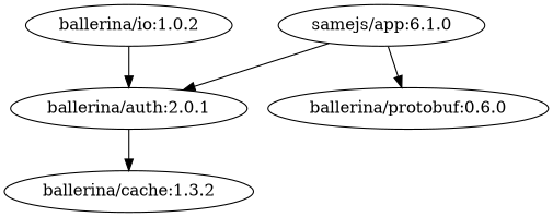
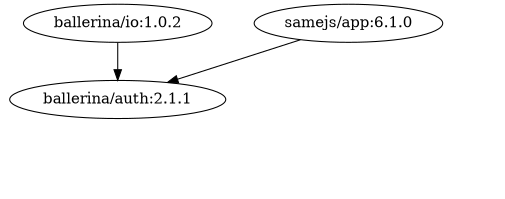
  digraph {
-   "ballerina/auth:2.0.1"
-   "ballerina/cache:1.3.2"
+   "ballerina/auth:2.0.1" [label="ballerina/auth:2.1.1"]
    "ballerina/io:1.0.2"
    n4 [label="samejs/app:6.1.0"]
-   "ballerina/protobuf:0.6.0"
-   "ballerina/auth:2.0.1" -> "ballerina/cache:1.3.2"
    "ballerina/io:1.0.2" -> "ballerina/auth:2.0.1"
    n4 -> "ballerina/auth:2.0.1"
-   n4 -> "ballerina/protobuf:0.6.0"
  }
